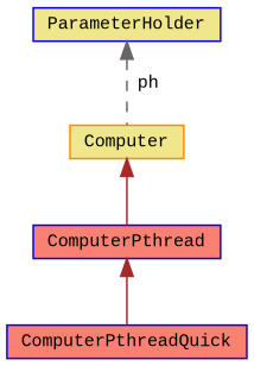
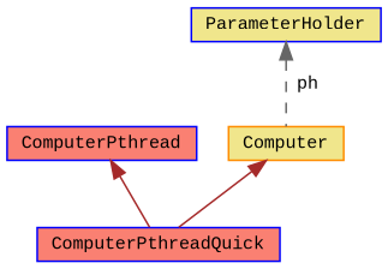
  digraph {
    fontname="Liberation Mono"
    node [color=blue fillcolor=salmon fontname="Liberation Mono" fontsize=10 shape=record style=filled]
    edge [color=brown dir=back fontname="Liberation Mono" fontsize=10 labelfontname=Helvetica labelfontsize=10 style=solid]
    n1 [fontcolor=black height=0.2 label=ComputerPthreadQuick width=0.4]
    n2 [height=0.2 label=ComputerPthread width=0.4]
    n3 [color=darkorange fillcolor=khaki height=0.2 label=Computer width=0.4]
    n4 [fillcolor=khaki height=0.2 label=ParameterHolder width=0.4]
    n2 -> n1
-   n3 -> n2
+   n3 -> n1
    n4 -> n3 [color=gray40 label=" ph" style=dashed]
  }
